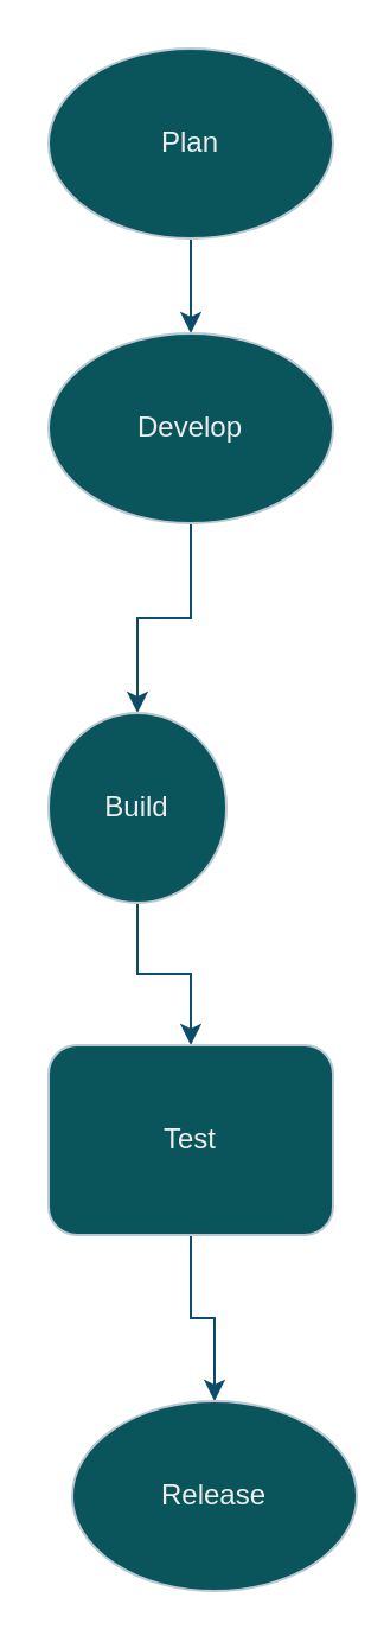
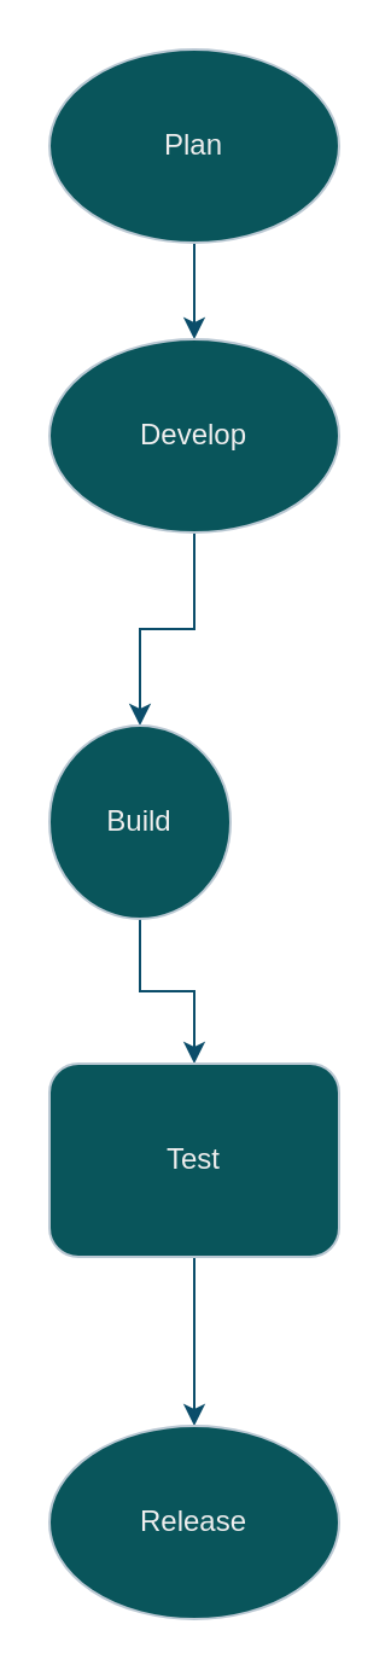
  <mxCell id="0" />
  <mxCell id="1" parent="0" />
  <mxCell id="2" value="" style="edgeStyle=orthogonalEdgeStyle;rounded=0;orthogonalLoop=1;jettySize=auto;html=1;labelBackgroundColor=none;strokeColor=#0B4D6A;fontColor=default;" edge="1" parent="1" source="3" target="5"><mxGeometry relative="1" as="geometry" /></mxCell>
  <mxCell id="3" value="Plan" style="ellipse;whiteSpace=wrap;html=1;labelBackgroundColor=none;fillColor=#09555B;strokeColor=#BAC8D3;fontColor=#EEEEEE;" vertex="1" parent="1"><mxGeometry x="20" y="20" width="120" height="80" as="geometry" /></mxCell>
  <mxCell id="4" value="" style="edgeStyle=orthogonalEdgeStyle;rounded=0;orthogonalLoop=1;jettySize=auto;html=1;labelBackgroundColor=none;strokeColor=#0B4D6A;fontColor=default;" edge="1" parent="1" source="5" target="7"><mxGeometry relative="1" as="geometry" /></mxCell>
  <mxCell id="5" value="Develop" style="ellipse;whiteSpace=wrap;html=1;labelBackgroundColor=none;fillColor=#09555B;strokeColor=#BAC8D3;fontColor=#EEEEEE;" vertex="1" parent="1"><mxGeometry x="20" y="140" width="120" height="80" as="geometry" /></mxCell>
  <mxCell id="6" value="" style="edgeStyle=orthogonalEdgeStyle;rounded=0;orthogonalLoop=1;jettySize=auto;html=1;labelBackgroundColor=none;strokeColor=#0B4D6A;fontColor=default;" edge="1" parent="1" source="7" target="9"><mxGeometry relative="1" as="geometry" /></mxCell>
  <mxCell id="7" value="Build" style="ellipse;whiteSpace=wrap;html=1;labelBackgroundColor=none;fillColor=#09555B;strokeColor=#BAC8D3;fontColor=#EEEEEE;" vertex="1" parent="1"><mxGeometry x="20" y="300" width="75" height="80" as="geometry" /></mxCell>
  <mxCell id="8" value="" style="edgeStyle=orthogonalEdgeStyle;rounded=0;orthogonalLoop=1;jettySize=auto;html=1;labelBackgroundColor=none;strokeColor=#0B4D6A;fontColor=default;" edge="1" parent="1" source="9" target="10"><mxGeometry relative="1" as="geometry" /></mxCell>
  <mxCell id="9" value="Test" style="whiteSpace=wrap;html=1;labelBackgroundColor=none;fillColor=#09555B;strokeColor=#BAC8D3;fontColor=#EEEEEE;rounded=1;" vertex="1" parent="1"><mxGeometry x="20" y="440" width="120" height="80" as="geometry" /></mxCell>
- <mxCell id="10" value="Release" style="ellipse;whiteSpace=wrap;html=1;labelBackgroundColor=none;fillColor=#09555B;strokeColor=#BAC8D3;fontColor=#EEEEEE;" vertex="1" parent="1"><mxGeometry x="30" y="590" width="120" height="80" as="geometry" /></mxCell>
+ <mxCell id="10" value="Release" style="ellipse;whiteSpace=wrap;html=1;labelBackgroundColor=none;fillColor=#09555B;strokeColor=#BAC8D3;fontColor=#EEEEEE;" vertex="1" parent="1"><mxGeometry x="20" y="590" width="120" height="80" as="geometry" /></mxCell>
